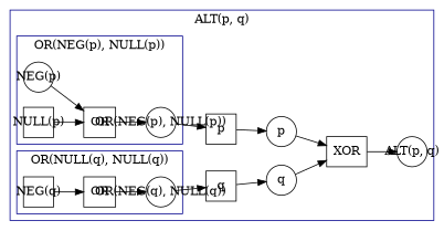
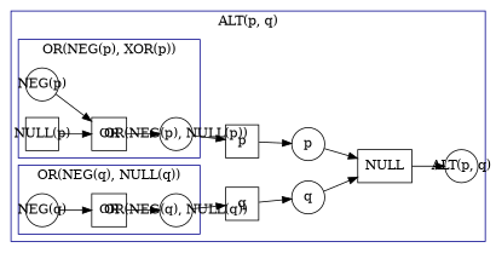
  digraph {
    rankdir=LR
    node [fixedsize=true shape=circle]
    n1 [label="ALT(p, q)" width=.5]
    n2 [label=p width=.5]
    n3 [label=q width=.5]
-   n4 [height=.5 label=XOR shape=rect width=.5 fixedsize=""]
+   n4 [height=.5 label=NULL shape=rect width=.5 fixedsize=""]
    n5 [height=.5 label=p shape=rect width=.5 fixedsize=""]
    n6 [height=.5 label=q shape=rect width=.5 fixedsize=""]
    n7 [label="OR(NEG(p), NULL(p))" width=.5]
    n8 [label="NEG(p)" width=.5]
    n9 [label="NULL(p)" shape=box width=.5]
    n10 [height=.5 label=OR shape=rect width=.5 fixedsize=""]
    n11 [label="OR(NEG(q), NULL(q))" width=.5]
-   n12 [label="NEG(q)" shape=box width=.5]
+   n12 [label="NEG(q)" width=.5]
    n13 [height=.5 label=OR shape=rect width=.5 fixedsize=""]
    subgraph cluster_1 {
      color=darkblue
      label="ALT(p, q)"
      subgraph sub_2 {
        color=darkblue
        label="ALT(p, q)"
        n1
        n2
        n3
      }
      subgraph sub_3 {
        color=darkblue
        label="ALT(p, q)"
        n4
        n5
        n6
      }
      subgraph cluster_4 {
        color=darkblue
-       label="OR(NEG(p), NULL(p))"
+       label="OR(NEG(p), XOR(p))"
        subgraph sub_5 {
          color=darkblue
          label="OR(NEG(p), NULL(p))"
          n7
          n8
          n9
        }
        subgraph sub_6 {
          color=darkblue
          label="OR(NEG(p), NULL(p))"
          n10
        }
      }
      subgraph cluster_7 {
        color=darkblue
-       label="OR(NULL(q), NULL(q))"
+       label="OR(NEG(q), NULL(q))"
        subgraph sub_8 {
          color=darkblue
          label="OR(NEG(q), NULL(q))"
          n11
          n12
        }
        subgraph sub_9 {
          color=darkblue
          label="OR(NEG(q), NULL(q))"
          n13
        }
      }
    }
    n2 -> n4
    n3 -> n4
    n4 -> n1
    n5 -> n2
    n6 -> n3
    n7 -> n5
    n8 -> n10
    n9 -> n10
    n10 -> n7
    n11 -> n6
    n12 -> n13
    n13 -> n11
  }
